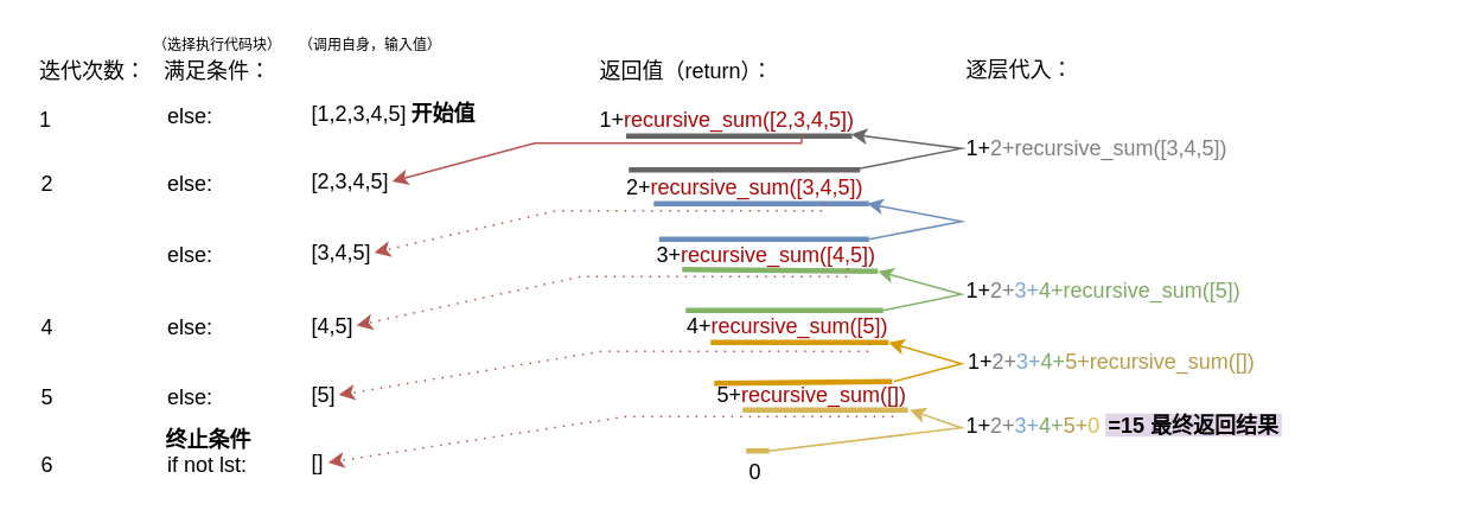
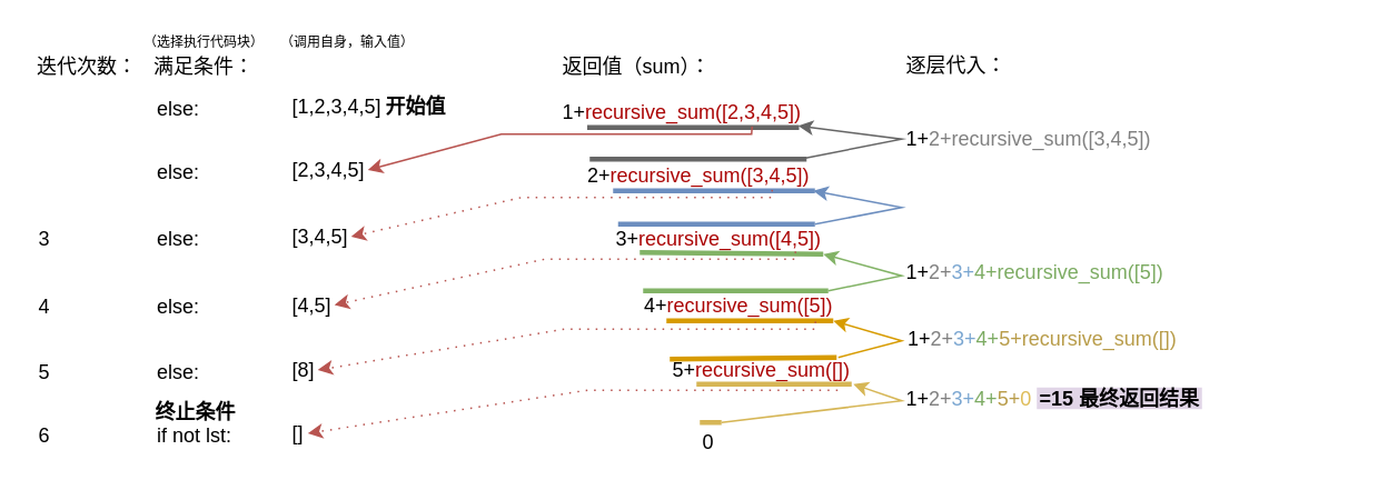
  <mxCell id="0" />
  <mxCell id="1" parent="0" />
  <mxCell id="2" value="迭代次数：" style="text;html=1;strokeColor=none;fillColor=none;align=left;verticalAlign=middle;whiteSpace=wrap;rounded=0;" vertex="1" parent="1"><mxGeometry y="35" width="70" height="10" as="geometry" x="20" /></mxCell>
- <mxCell id="3" value="1" style="text;html=1;strokeColor=none;fillColor=none;align=left;verticalAlign=middle;whiteSpace=wrap;rounded=0;" vertex="1" parent="1"><mxGeometry y="59" width="60" height="15" as="geometry" x="20" /></mxCell>
  <mxCell id="4" value="满足条件：" style="text;html=1;strokeColor=none;fillColor=none;align=left;verticalAlign=middle;whiteSpace=wrap;rounded=0;" vertex="1" parent="1"><mxGeometry x="90" y="35" width="80" height="10" as="geometry" /></mxCell>
  <mxCell id="5" value="&lt;span style=&quot;font-size: 8px;&quot;&gt;（选择执行代码块）&lt;/span&gt;" style="text;html=1;strokeColor=none;fillColor=none;align=left;verticalAlign=middle;whiteSpace=wrap;rounded=0;fontSize=8;" vertex="1" parent="1"><mxGeometry x="84" y="20" width="96" height="10" as="geometry" /></mxCell>
  <mxCell id="6" value="else:" style="text;html=1;strokeColor=none;fillColor=none;align=left;verticalAlign=middle;whiteSpace=wrap;rounded=0;fontSize=12;" vertex="1" parent="1"><mxGeometry x="92" y="60" width="50" height="10" as="geometry" /></mxCell>
- <mxCell id="7" value="返回值（return）：" style="text;html=1;strokeColor=none;fillColor=none;align=left;verticalAlign=middle;whiteSpace=wrap;rounded=0;fontSize=12;" vertex="1" parent="1"><mxGeometry x="335" y="25" width="110" height="30" as="geometry" /></mxCell>
+ <mxCell id="7" value="返回值（sum）：" style="text;html=1;strokeColor=none;fillColor=none;align=left;verticalAlign=middle;whiteSpace=wrap;rounded=0;fontSize=12;" vertex="1" parent="1"><mxGeometry x="335" y="25" width="110" height="30" as="geometry" /></mxCell>
  <mxCell id="8" value="1+&lt;font color=&quot;#ab0505&quot;&gt;recursive_sum([2,3,4,5])&lt;/font&gt;" style="text;html=1;strokeColor=none;fillColor=none;align=left;verticalAlign=middle;whiteSpace=wrap;rounded=0;fontSize=12;" vertex="1" parent="1"><mxGeometry x="335" y="60" width="150" height="14" as="geometry" /></mxCell>
  <mxCell id="9" value="&lt;span style=&quot;&quot;&gt;[2,3,4,5]&lt;/span&gt;" style="text;html=1;strokeColor=none;fillColor=none;align=left;verticalAlign=middle;whiteSpace=wrap;rounded=0;" vertex="1" parent="1"><mxGeometry x="173" y="95" width="47" height="13" as="geometry" /></mxCell>
- <mxCell id="10" value="2" style="text;html=1;strokeColor=none;fillColor=none;align=left;verticalAlign=middle;whiteSpace=wrap;rounded=0;" vertex="1" parent="1"><mxGeometry x="21" y="97" width="60" height="12" as="geometry" /></mxCell>
  <mxCell id="11" value="else:" style="text;html=1;strokeColor=none;fillColor=none;align=left;verticalAlign=middle;whiteSpace=wrap;rounded=0;fontSize=12;" vertex="1" parent="1"><mxGeometry x="92" y="98" width="50" height="10" as="geometry" /></mxCell>
  <mxCell id="12" value="&lt;span style=&quot;&quot;&gt;[1,2,3,4,5]&lt;/span&gt;" style="text;html=1;strokeColor=none;fillColor=none;align=left;verticalAlign=middle;whiteSpace=wrap;rounded=0;" vertex="1" parent="1"><mxGeometry x="173" y="57" width="90" height="13" as="geometry" /></mxCell>
  <mxCell id="13" value="&lt;span style=&quot;font-size: 8px;&quot;&gt;（调用自身，输入值）&lt;/span&gt;" style="text;html=1;strokeColor=none;fillColor=none;align=left;verticalAlign=middle;whiteSpace=wrap;rounded=0;fontSize=8;" vertex="1" parent="1"><mxGeometry x="166" y="20" width="90" height="10" as="geometry" /></mxCell>
  <mxCell id="14" value="2+&lt;font color=&quot;#ab0505&quot;&gt;recursive_sum([3,4,5])&lt;/font&gt;" style="text;html=1;strokeColor=none;fillColor=none;align=left;verticalAlign=middle;whiteSpace=wrap;rounded=0;fontSize=12;" vertex="1" parent="1"><mxGeometry x="350" y="98" width="140" height="14" as="geometry" /></mxCell>
  <mxCell id="15" value="3+&lt;font color=&quot;#ab0505&quot;&gt;recursive_sum([4,5])&lt;/font&gt;" style="text;html=1;strokeColor=none;fillColor=none;align=left;verticalAlign=middle;whiteSpace=wrap;rounded=0;fontSize=12;" vertex="1" parent="1"><mxGeometry x="367" y="136" width="150" height="14" as="geometry" /></mxCell>
  <mxCell id="16" value="4+&lt;font color=&quot;#ab0505&quot;&gt;recursive_sum([5])&lt;/font&gt;" style="text;html=1;strokeColor=none;fillColor=none;align=left;verticalAlign=middle;whiteSpace=wrap;rounded=0;fontSize=12;" vertex="1" parent="1"><mxGeometry x="384" y="176" width="150" height="14" as="geometry" /></mxCell>
  <mxCell id="17" value="5+&lt;font color=&quot;#ab0505&quot;&gt;recursive_sum([])&lt;/font&gt;" style="text;html=1;strokeColor=none;fillColor=none;align=left;verticalAlign=middle;whiteSpace=wrap;rounded=0;fontSize=12;" vertex="1" parent="1"><mxGeometry x="401" y="215" width="150" height="14" as="geometry" /></mxCell>
  <mxCell id="18" value="0" style="text;html=1;strokeColor=none;fillColor=none;align=left;verticalAlign=middle;whiteSpace=wrap;rounded=0;fontSize=12;" vertex="1" parent="1"><mxGeometry x="419" y="258" width="33" height="14" as="geometry" /></mxCell>
  <mxCell id="19" value="&lt;span style=&quot;&quot;&gt;[3,4,5]&lt;/span&gt;" style="text;html=1;strokeColor=none;fillColor=none;align=left;verticalAlign=middle;whiteSpace=wrap;rounded=0;" vertex="1" parent="1"><mxGeometry x="173" y="135" width="37" height="13" as="geometry" /></mxCell>
+ <mxCell id="20" value="3" style="text;html=1;strokeColor=none;fillColor=none;align=left;verticalAlign=middle;whiteSpace=wrap;rounded=0;" vertex="1" parent="1"><mxGeometry x="21" y="137" width="60" height="12" as="geometry" /></mxCell>
  <mxCell id="21" value="else:" style="text;html=1;strokeColor=none;fillColor=none;align=left;verticalAlign=middle;whiteSpace=wrap;rounded=0;fontSize=12;" vertex="1" parent="1"><mxGeometry x="92" y="138" width="50" height="10" as="geometry" /></mxCell>
  <mxCell id="22" value="&lt;span style=&quot;&quot;&gt;[4,5]&lt;/span&gt;" style="text;html=1;strokeColor=none;fillColor=none;align=left;verticalAlign=middle;whiteSpace=wrap;rounded=0;" vertex="1" parent="1"><mxGeometry x="173" y="176" width="27" height="13" as="geometry" /></mxCell>
  <mxCell id="23" value="4" style="text;html=1;strokeColor=none;fillColor=none;align=left;verticalAlign=middle;whiteSpace=wrap;rounded=0;" vertex="1" parent="1"><mxGeometry x="21" y="178" width="60" height="12" as="geometry" /></mxCell>
  <mxCell id="24" value="else:" style="text;html=1;strokeColor=none;fillColor=none;align=left;verticalAlign=middle;whiteSpace=wrap;rounded=0;fontSize=12;" vertex="1" parent="1"><mxGeometry x="92" y="179" width="50" height="10" as="geometry" /></mxCell>
- <mxCell id="25" value="&lt;span style=&quot;&quot;&gt;[5]&lt;/span&gt;" style="text;html=1;strokeColor=none;fillColor=none;align=left;verticalAlign=middle;whiteSpace=wrap;rounded=0;" vertex="1" parent="1"><mxGeometry x="173" y="215" width="17" height="13" as="geometry" /></mxCell>
+ <mxCell id="25" value="&lt;span style=&quot;&quot;&gt;[8]&lt;/span&gt;" style="text;html=1;strokeColor=none;fillColor=none;align=left;verticalAlign=middle;whiteSpace=wrap;rounded=0;" vertex="1" parent="1"><mxGeometry x="173" y="215" width="17" height="13" as="geometry" /></mxCell>
  <mxCell id="26" value="5" style="text;html=1;strokeColor=none;fillColor=none;align=left;verticalAlign=middle;whiteSpace=wrap;rounded=0;" vertex="1" parent="1"><mxGeometry x="21" y="217" width="60" height="12" as="geometry" /></mxCell>
  <mxCell id="27" value="else:" style="text;html=1;strokeColor=none;fillColor=none;align=left;verticalAlign=middle;whiteSpace=wrap;rounded=0;fontSize=12;" vertex="1" parent="1"><mxGeometry x="92" y="218" width="50" height="10" as="geometry" /></mxCell>
  <mxCell id="28" value="&lt;span style=&quot;&quot;&gt;[]&lt;/span&gt;" style="text;html=1;strokeColor=none;fillColor=none;align=left;verticalAlign=middle;whiteSpace=wrap;rounded=0;" vertex="1" parent="1"><mxGeometry x="173" y="253" width="11" height="13" as="geometry" /></mxCell>
  <mxCell id="29" value="6" style="text;html=1;strokeColor=none;fillColor=none;align=left;verticalAlign=middle;whiteSpace=wrap;rounded=0;" vertex="1" parent="1"><mxGeometry x="21" y="255" width="60" height="12" as="geometry" /></mxCell>
  <mxCell id="30" value="if not lst:" style="text;html=1;strokeColor=none;fillColor=none;align=left;verticalAlign=middle;whiteSpace=wrap;rounded=0;fontSize=12;" vertex="1" parent="1"><mxGeometry x="92" y="256" width="50" height="10" as="geometry" /></mxCell>
  <mxCell id="31" value="" style="endArrow=classic;html=1;rounded=0;fontSize=12;fontColor=#FF3333;exitX=0.769;exitY=1.1;exitDx=0;exitDy=0;exitPerimeter=0;fillColor=#f8cecc;strokeColor=#b85450;dashed=1;dashPattern=1 4;entryX=1;entryY=0.5;entryDx=0;entryDy=0;" edge="1" parent="1" target="28"><mxGeometry width="50" height="50" relative="1" as="geometry"><mxPoint x="502.35" y="229" as="sourcePoint" /><mxPoint x="180" y="260" as="targetPoint" /><Array as="points"><mxPoint x="502" y="233.6" /><mxPoint x="352" y="233.6" /></Array></mxGeometry></mxCell>
  <mxCell id="32" value="逐层代入：" style="text;html=1;strokeColor=none;fillColor=none;align=left;verticalAlign=middle;whiteSpace=wrap;rounded=0;fontSize=12;" vertex="1" parent="1"><mxGeometry x="541" y="32" width="110" height="13" as="geometry" /></mxCell>
  <mxCell id="33" value="" style="endArrow=none;html=1;rounded=0;fontSize=12;fontColor=#AB0505;strokeWidth=3;fillColor=#f5f5f5;strokeColor=#666666;" edge="1" parent="1"><mxGeometry width="50" height="50" relative="1" as="geometry"><mxPoint x="351.5" y="76" as="sourcePoint" /><mxPoint x="478.5" y="76" as="targetPoint" /></mxGeometry></mxCell>
  <mxCell id="34" value="" style="endArrow=none;html=1;rounded=0;fontSize=12;fontColor=#AB0505;strokeWidth=3;fillColor=#f5f5f5;strokeColor=#666666;" edge="1" parent="1"><mxGeometry width="50" height="50" relative="1" as="geometry"><mxPoint x="353" y="95" as="sourcePoint" /><mxPoint x="483" y="95" as="targetPoint" /></mxGeometry></mxCell>
  <mxCell id="35" value="" style="endArrow=classic;html=1;rounded=0;fontSize=12;fontColor=#FF3333;entryX=1;entryY=0.5;entryDx=0;entryDy=0;exitX=0.769;exitY=1.1;exitDx=0;exitDy=0;exitPerimeter=0;fillColor=#f8cecc;strokeColor=#b85450;dashed=0;dashPattern=1 4;" edge="1" parent="1" source="8" target="9"><mxGeometry width="50" height="50" relative="1" as="geometry"><mxPoint x="410" y="70" as="sourcePoint" /><mxPoint x="370" y="210" as="targetPoint" /><Array as="points"><mxPoint x="450" y="80" /><mxPoint x="300" y="80" /></Array></mxGeometry></mxCell>
  <mxCell id="36" value="" style="endArrow=classic;html=1;rounded=0;fontSize=12;fontColor=#AB0505;strokeWidth=1;fillColor=#f5f5f5;strokeColor=#666666;" edge="1" parent="1"><mxGeometry width="50" height="50" relative="1" as="geometry"><mxPoint x="479" y="95" as="sourcePoint" /><mxPoint x="478" y="75" as="targetPoint" /><Array as="points"><mxPoint x="540" y="83" /></Array></mxGeometry></mxCell>
  <mxCell id="37" value="" style="endArrow=none;html=1;rounded=0;fontSize=12;fontColor=#AB0505;strokeWidth=3;fillColor=#dae8fc;strokeColor=#6c8ebf;" edge="1" parent="1"><mxGeometry width="50" height="50" relative="1" as="geometry"><mxPoint x="367" y="114" as="sourcePoint" /><mxPoint x="488" y="114" as="targetPoint" /></mxGeometry></mxCell>
  <mxCell id="38" value="" style="endArrow=none;html=1;rounded=0;fontSize=12;fontColor=#AB0505;strokeWidth=3;fillColor=#dae8fc;strokeColor=#6c8ebf;" edge="1" parent="1"><mxGeometry width="50" height="50" relative="1" as="geometry"><mxPoint x="370" y="134" as="sourcePoint" /><mxPoint x="488" y="134" as="targetPoint" /></mxGeometry></mxCell>
  <mxCell id="39" value="" style="endArrow=classic;html=1;rounded=0;fontSize=12;fontColor=#AB0505;strokeWidth=1;fillColor=#dae8fc;strokeColor=#6c8ebf;" edge="1" parent="1"><mxGeometry width="50" height="50" relative="1" as="geometry"><mxPoint x="488" y="134" as="sourcePoint" /><mxPoint x="487" y="114" as="targetPoint" /><Array as="points"><mxPoint x="540" y="124" /></Array></mxGeometry></mxCell>
  <mxCell id="40" value="" style="endArrow=classic;html=1;rounded=0;fontSize=12;fontColor=#FF3333;entryX=1;entryY=0.5;entryDx=0;entryDy=0;exitX=0.769;exitY=1.1;exitDx=0;exitDy=0;exitPerimeter=0;fillColor=#f8cecc;strokeColor=#b85450;dashed=1;dashPattern=1 4;" edge="1" parent="1" target="19"><mxGeometry width="50" height="50" relative="1" as="geometry"><mxPoint x="462.35" y="113.4" as="sourcePoint" /><mxPoint x="232" y="139.5" as="targetPoint" /><Array as="points"><mxPoint x="462" y="118" /><mxPoint x="312" y="118" /></Array></mxGeometry></mxCell>
  <mxCell id="41" value="" style="endArrow=none;html=1;rounded=0;fontSize=12;fontColor=#AB0505;strokeWidth=3;fillColor=#d5e8d4;strokeColor=#82b366;" edge="1" parent="1"><mxGeometry width="50" height="50" relative="1" as="geometry"><mxPoint x="383" y="151" as="sourcePoint" /><mxPoint x="493" y="152" as="targetPoint" /></mxGeometry></mxCell>
  <mxCell id="42" value="" style="endArrow=none;html=1;rounded=0;fontSize=12;fontColor=#AB0505;strokeWidth=3;fillColor=#d5e8d4;strokeColor=#82b366;" edge="1" parent="1"><mxGeometry width="50" height="50" relative="1" as="geometry"><mxPoint x="385" y="174" as="sourcePoint" /><mxPoint x="496" y="174" as="targetPoint" /></mxGeometry></mxCell>
  <mxCell id="43" value="" style="endArrow=classic;html=1;rounded=0;fontSize=12;fontColor=#AB0505;strokeWidth=1;fillColor=#d5e8d4;strokeColor=#82b366;" edge="1" parent="1"><mxGeometry width="50" height="50" relative="1" as="geometry"><mxPoint x="496" y="174" as="sourcePoint" /><mxPoint x="493" y="152" as="targetPoint" /><Array as="points"><mxPoint x="540" y="165" /></Array></mxGeometry></mxCell>
  <mxCell id="44" value="" style="endArrow=none;html=1;rounded=0;fontSize=12;fontColor=#AB0505;strokeWidth=3;fillColor=#ffe6cc;strokeColor=#d79b00;" edge="1" parent="1"><mxGeometry width="50" height="50" relative="1" as="geometry"><mxPoint x="399" y="192" as="sourcePoint" /><mxPoint x="499" y="192" as="targetPoint" /></mxGeometry></mxCell>
  <mxCell id="45" value="" style="endArrow=none;html=1;rounded=0;fontSize=12;fontColor=#AB0505;strokeWidth=3;fillColor=#ffe6cc;strokeColor=#d79b00;" edge="1" parent="1"><mxGeometry width="50" height="50" relative="1" as="geometry"><mxPoint x="401" y="215" as="sourcePoint" /><mxPoint x="501" y="214" as="targetPoint" /></mxGeometry></mxCell>
  <mxCell id="46" value="" style="endArrow=classic;html=1;rounded=0;fontSize=12;fontColor=#AB0505;strokeWidth=1;fillColor=#ffe6cc;strokeColor=#d79b00;" edge="1" parent="1"><mxGeometry width="50" height="50" relative="1" as="geometry"><mxPoint x="502" y="214" as="sourcePoint" /><mxPoint x="499" y="192" as="targetPoint" /><Array as="points"><mxPoint x="540" y="204" /></Array></mxGeometry></mxCell>
  <mxCell id="47" value="" style="endArrow=classic;html=1;rounded=0;fontSize=12;fontColor=#FF3333;entryX=1;entryY=0.5;entryDx=0;entryDy=0;exitX=0.769;exitY=1.1;exitDx=0;exitDy=0;exitPerimeter=0;fillColor=#f8cecc;strokeColor=#b85450;dashed=1;dashPattern=1 4;" edge="1" parent="1" target="25"><mxGeometry width="50" height="50" relative="1" as="geometry"><mxPoint x="488.35" y="192.4" as="sourcePoint" /><mxPoint x="212" y="224.5" as="targetPoint" /><Array as="points"><mxPoint x="488" y="197" /><mxPoint x="338" y="197" /></Array></mxGeometry></mxCell>
  <mxCell id="48" value="" style="endArrow=classic;html=1;rounded=0;fontSize=12;fontColor=#FF3333;entryX=1;entryY=0.5;entryDx=0;entryDy=0;exitX=0.769;exitY=1.1;exitDx=0;exitDy=0;exitPerimeter=0;fillColor=#f8cecc;strokeColor=#b85450;dashed=1;dashPattern=1 4;" edge="1" parent="1" target="22"><mxGeometry width="50" height="50" relative="1" as="geometry"><mxPoint x="476.35" y="150.4" as="sourcePoint" /><mxPoint x="224" y="178.5" as="targetPoint" /><Array as="points"><mxPoint x="476" y="155" /><mxPoint x="326" y="155" /></Array></mxGeometry></mxCell>
  <mxCell id="49" value="" style="endArrow=none;html=1;rounded=0;fontSize=12;fontColor=#AB0505;strokeWidth=3;fillColor=#fff2cc;strokeColor=#d6b656;" edge="1" parent="1"><mxGeometry width="50" height="50" relative="1" as="geometry"><mxPoint x="417" y="230" as="sourcePoint" /><mxPoint x="510" y="230" as="targetPoint" /></mxGeometry></mxCell>
  <mxCell id="50" value="" style="endArrow=none;html=1;rounded=0;fontSize=12;fontColor=#AB0505;strokeWidth=3;fillColor=#fff2cc;strokeColor=#d6b656;" edge="1" parent="1"><mxGeometry width="50" height="50" relative="1" as="geometry"><mxPoint x="419" y="253" as="sourcePoint" /><mxPoint x="432" y="253" as="targetPoint" /></mxGeometry></mxCell>
  <mxCell id="51" value="" style="endArrow=classic;html=1;rounded=0;fontSize=12;fontColor=#AB0505;strokeWidth=1;fillColor=#fff2cc;strokeColor=#d6b656;" edge="1" parent="1"><mxGeometry width="50" height="50" relative="1" as="geometry"><mxPoint x="432" y="253" as="sourcePoint" /><mxPoint x="511" y="230" as="targetPoint" /><Array as="points"><mxPoint x="540" y="240" /></Array></mxGeometry></mxCell>
  <mxCell id="52" value="1+&lt;font color=&quot;#808080&quot;&gt;2+recursive_sum([3,4,5])&lt;/font&gt;" style="text;html=1;strokeColor=none;fillColor=none;align=left;verticalAlign=middle;whiteSpace=wrap;rounded=0;fontSize=12;" vertex="1" parent="1"><mxGeometry x="541" y="76" width="269" height="14" as="geometry" /></mxCell>
  <mxCell id="53" value="1+&lt;font color=&quot;#808080&quot;&gt;2+&lt;/font&gt;&lt;font color=&quot;#7aa6d1&quot;&gt;3+&lt;/font&gt;&lt;font color=&quot;#7cab62&quot;&gt;4+recursive_sum([5])&lt;/font&gt;" style="text;html=1;strokeColor=none;fillColor=none;align=left;verticalAlign=middle;whiteSpace=wrap;rounded=0;fontSize=12;" vertex="1" parent="1"><mxGeometry x="541" y="156" width="249" height="14" as="geometry" /></mxCell>
  <mxCell id="54" value="1+&lt;font color=&quot;#808080&quot;&gt;2+&lt;/font&gt;&lt;font color=&quot;#7aa6d1&quot;&gt;3+&lt;/font&gt;&lt;font color=&quot;#7cab62&quot;&gt;4+&lt;/font&gt;&lt;font color=&quot;#b89c49&quot;&gt;5+recursive_sum([])&lt;/font&gt;" style="text;html=1;strokeColor=none;fillColor=none;align=left;verticalAlign=middle;whiteSpace=wrap;rounded=0;fontSize=12;" vertex="1" parent="1"><mxGeometry x="542" y="196" width="249" height="14" as="geometry" /></mxCell>
  <mxCell id="55" value="1+&lt;font color=&quot;#808080&quot;&gt;2+&lt;/font&gt;&lt;font color=&quot;#7aa6d1&quot;&gt;3+&lt;/font&gt;&lt;font color=&quot;#7cab62&quot;&gt;4+&lt;/font&gt;&lt;font color=&quot;#b89c49&quot;&gt;5+&lt;/font&gt;&lt;font color=&quot;#debc58&quot;&gt;0&lt;/font&gt;" style="text;html=1;strokeColor=none;fillColor=none;align=left;verticalAlign=middle;whiteSpace=wrap;rounded=0;fontSize=12;" vertex="1" parent="1"><mxGeometry x="541" y="232" width="249" height="14" as="geometry" /></mxCell>
  <mxCell id="56" value="&lt;span style=&quot;&quot;&gt;=15&amp;nbsp;&lt;/span&gt;最终返回结果" style="text;html=1;strokeColor=none;fillColor=#e1d5e7;align=left;verticalAlign=middle;whiteSpace=wrap;rounded=0;fontSize=12;fontColor=#000000;fontStyle=1" vertex="1" parent="1"><mxGeometry x="621" y="232" width="99" height="13" as="geometry" /></mxCell>
  <mxCell id="57" value="终止条件" style="text;html=1;strokeColor=none;fillColor=none;align=center;verticalAlign=middle;whiteSpace=wrap;rounded=0;fontSize=12;fontColor=#000000;fontStyle=1" vertex="1" parent="1"><mxGeometry x="87" y="242" width="60" height="10" as="geometry" /></mxCell>
  <mxCell id="58" value="开始值" style="text;html=1;strokeColor=none;fillColor=none;align=left;verticalAlign=middle;whiteSpace=wrap;rounded=0;fontSize=12;fontColor=#000000;fontStyle=1" vertex="1" parent="1"><mxGeometry x="229" y="58.5" width="60" height="10" as="geometry" /></mxCell>
